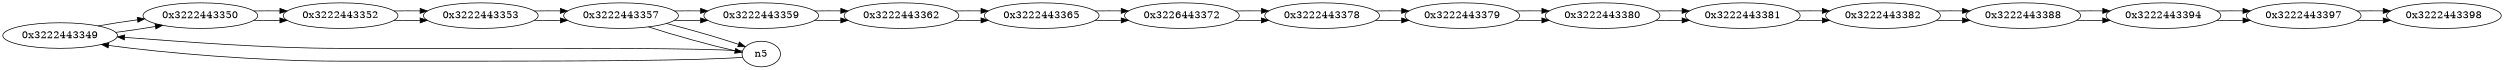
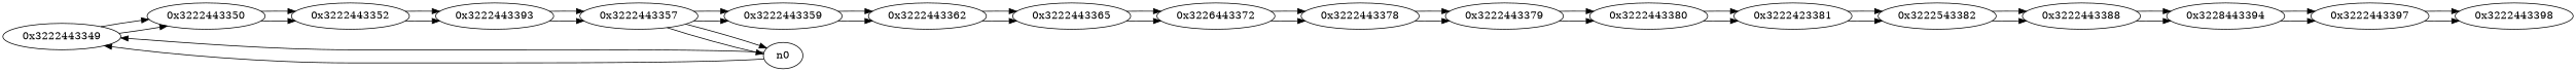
  digraph {
    rankdir=LR
    n1 [label="0x3222443349"]
    n2 [label="0x3222443350"]
    n3 [label="0x3222443352"]
-   n4 [label="0x3222443353"]
+   n4 [label="0x3222443393"]
    n5 [label="0x3222443357"]
    n6 [label="0x3222443359"]
-   n0 [label=n5]
+   n0
    n7 [label="0x3222443362"]
    n8 [label="0x3222443365"]
    n9 [label="0x3226443372"]
    n10 [label="0x3222443378"]
    n11 [label="0x3222443379"]
    n12 [label="0x3222443380"]
-   n13 [label="0x3222443381"]
-   n14 [label="0x3222443382"]
+   n13 [label="0x3222423381"]
+   n14 [label="0x3222543382"]
    n15 [label="0x3222443388"]
-   n16 [label="0x3222443394"]
+   n16 [label="0x3228443394"]
    n17 [label="0x3222443397"]
    n18 [label="0x3222443398"]
    n1 -> n2
    n1 -> n2
    n2 -> n3
    n2 -> n3
    n3 -> n4
    n3 -> n4
    n4 -> n5
    n4 -> n5
    n5 -> n6
    n5 -> n6
    n5 -> n0
    n5 -> n0
    n6 -> n7
    n6 -> n7
    n0 -> n1
    n0 -> n1
    n7 -> n8
    n7 -> n8
    n8 -> n9
    n8 -> n9
    n9 -> n10
    n9 -> n10
    n10 -> n11
    n10 -> n11
    n11 -> n12
    n11 -> n12
    n12 -> n13
    n12 -> n13
    n13 -> n14
    n13 -> n14
    n14 -> n15
    n14 -> n15
    n15 -> n16
    n15 -> n16
    n16 -> n17
    n16 -> n17
    n17 -> n18
    n17 -> n18
  }
